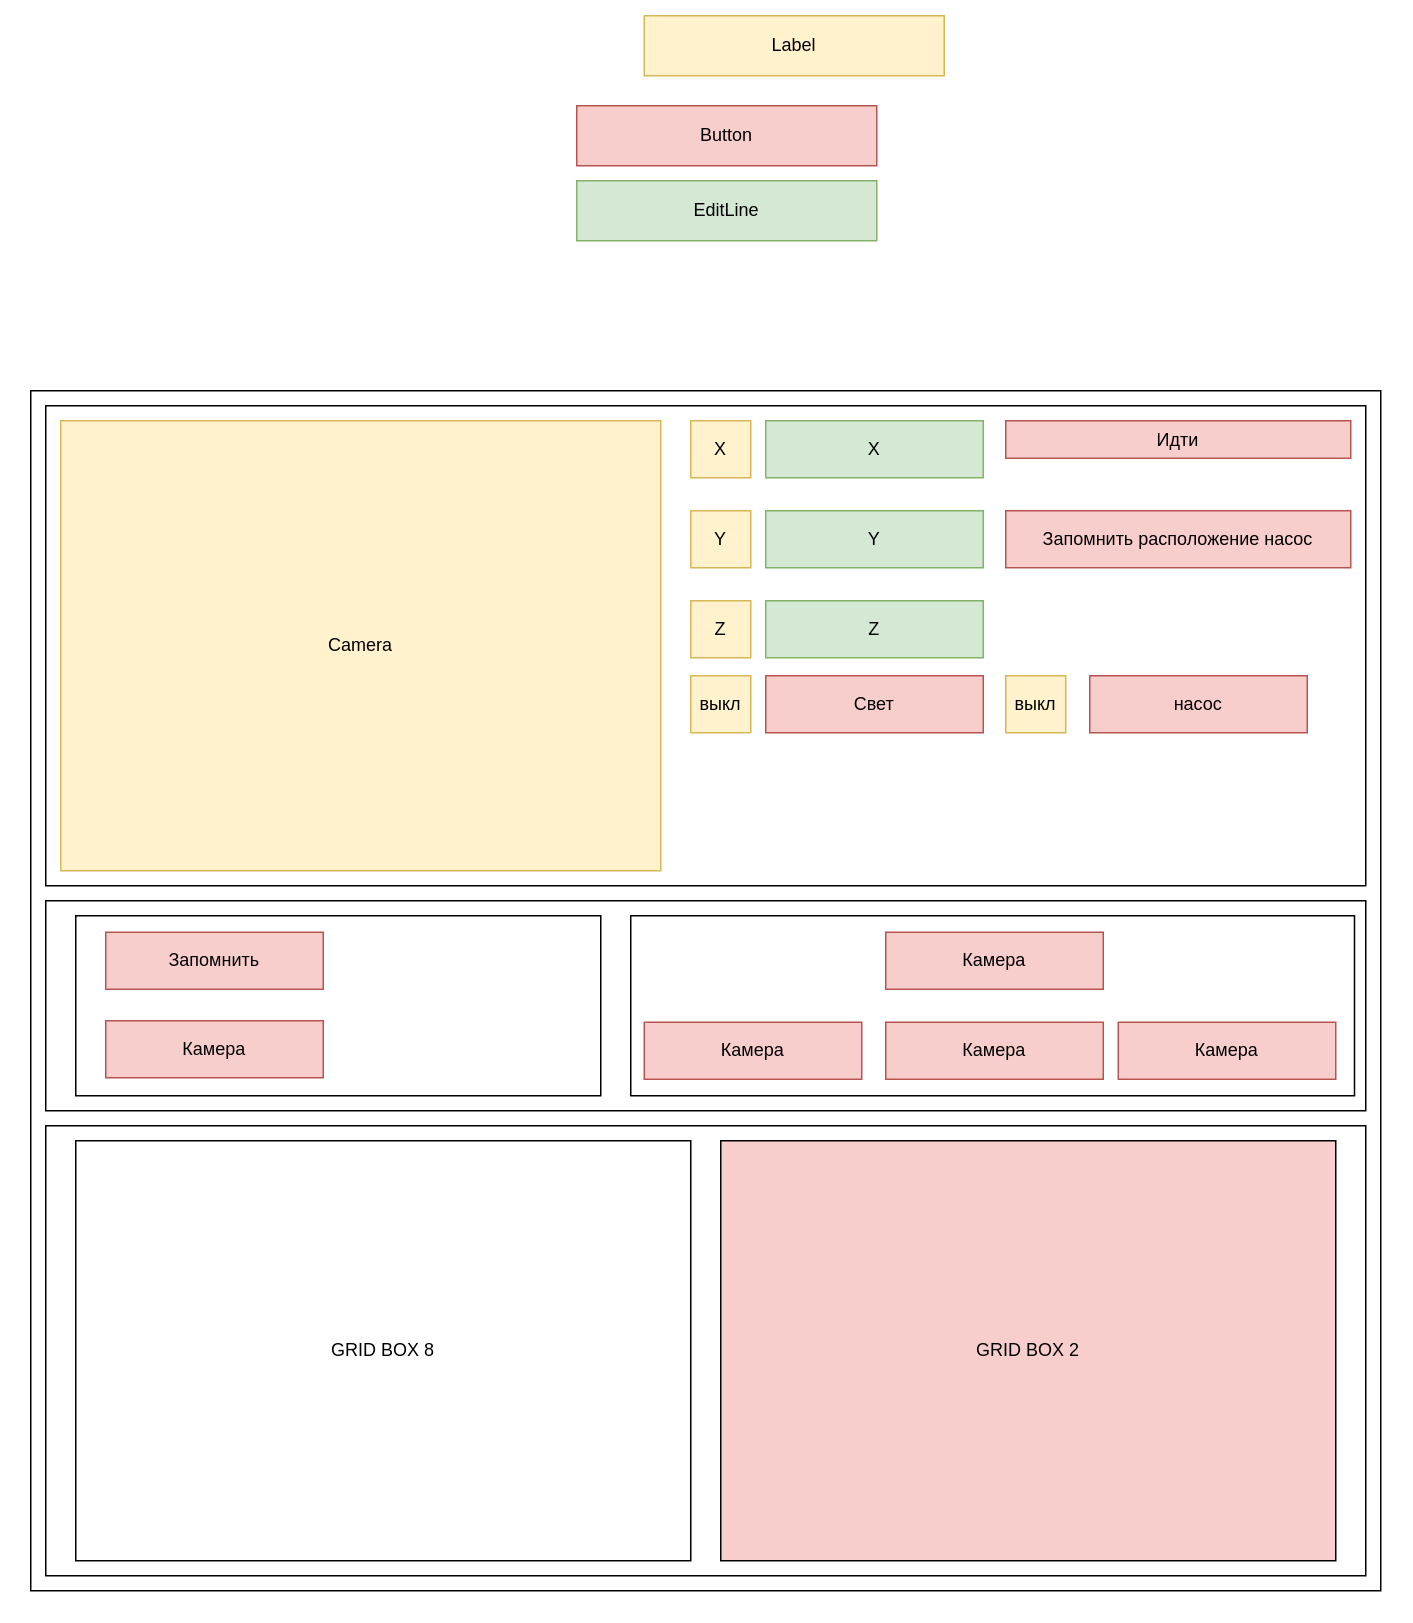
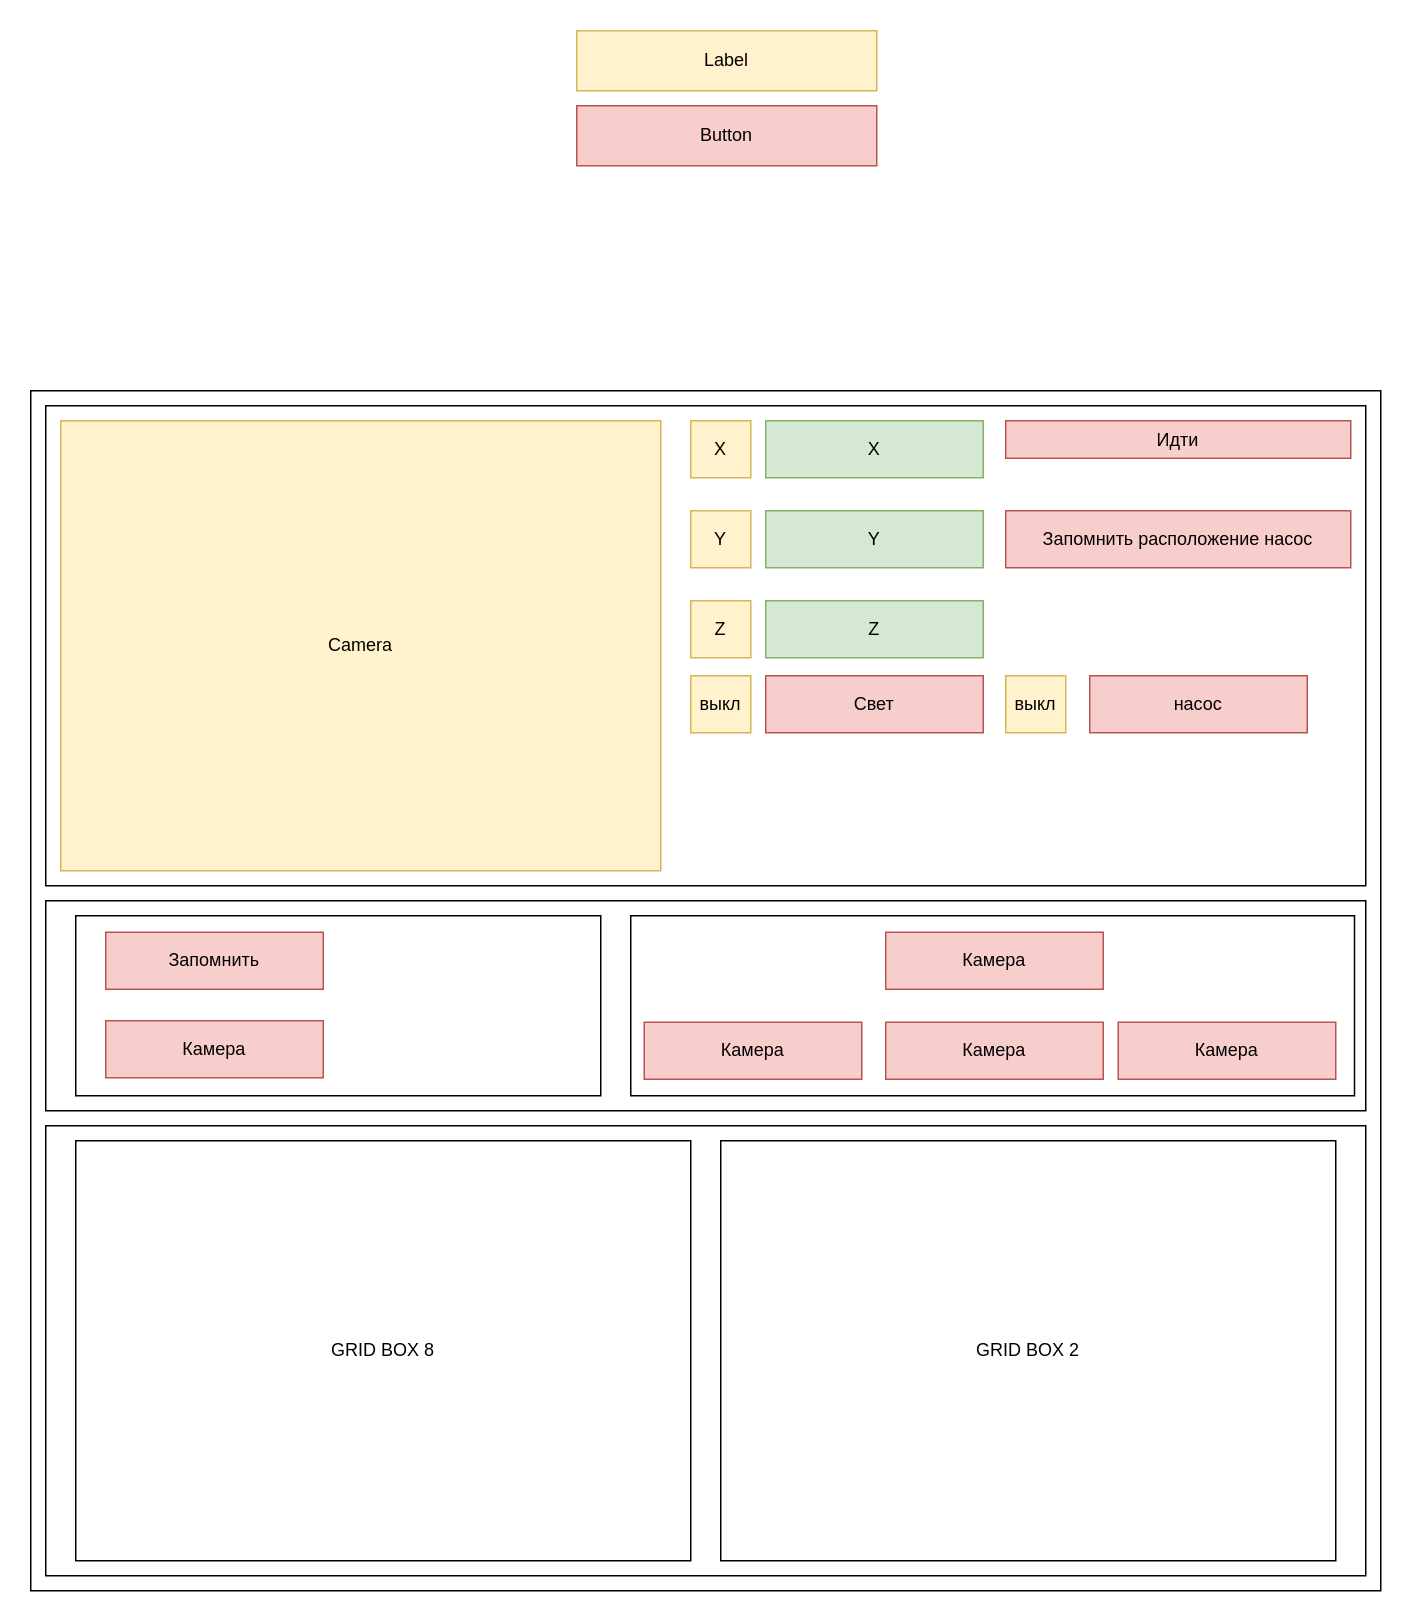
  <mxCell id="0" />
  <mxCell id="1" parent="0" />
  <mxCell id="2" value="" style="rounded=0;whiteSpace=wrap;html=1;" parent="1" vertex="1"><mxGeometry y="260" width="900" height="800" as="geometry" x="20" /></mxCell>
  <mxCell id="3" value="" style="rounded=0;whiteSpace=wrap;html=1;" parent="1" vertex="1"><mxGeometry x="30" y="270" width="880" height="320" as="geometry" /></mxCell>
  <mxCell id="4" value="Camera" style="rounded=0;whiteSpace=wrap;html=1;fillColor=#fff2cc;strokeColor=#d6b656;" parent="1" vertex="1"><mxGeometry x="40" y="280" width="400" height="300" as="geometry" /></mxCell>
  <mxCell id="5" value="X" style="rounded=0;whiteSpace=wrap;html=1;fillColor=#fff2cc;strokeColor=#d6b656;" parent="1" vertex="1"><mxGeometry x="460" y="280" width="40" height="38" as="geometry" /></mxCell>
  <mxCell id="6" value="Y" style="rounded=0;whiteSpace=wrap;html=1;fillColor=#fff2cc;strokeColor=#d6b656;" parent="1" vertex="1"><mxGeometry x="460" y="340" width="40" height="38" as="geometry" /></mxCell>
  <mxCell id="7" value="X" style="rounded=0;whiteSpace=wrap;html=1;fillColor=#d5e8d4;strokeColor=#82b366;" parent="1" vertex="1"><mxGeometry x="510" y="280" width="145" height="38" as="geometry" /></mxCell>
  <mxCell id="8" value="Y" style="rounded=0;whiteSpace=wrap;html=1;fillColor=#d5e8d4;strokeColor=#82b366;" parent="1" vertex="1"><mxGeometry x="510" y="340" width="145" height="38" as="geometry" /></mxCell>
  <mxCell id="9" value="Свет" style="rounded=0;whiteSpace=wrap;html=1;fillColor=#f8cecc;strokeColor=#b85450;" parent="1" vertex="1"><mxGeometry x="510" y="450" width="145" height="38" as="geometry" /></mxCell>
  <mxCell id="10" value="Z" style="rounded=0;whiteSpace=wrap;html=1;fillColor=#fff2cc;strokeColor=#d6b656;" parent="1" vertex="1"><mxGeometry x="460" y="400" width="40" height="38" as="geometry" /></mxCell>
  <mxCell id="11" value="Z" style="rounded=0;whiteSpace=wrap;html=1;fillColor=#d5e8d4;strokeColor=#82b366;" parent="1" vertex="1"><mxGeometry x="510" y="400" width="145" height="38" as="geometry" /></mxCell>
  <mxCell id="12" value="выкл" style="rounded=0;whiteSpace=wrap;html=1;fillColor=#fff2cc;strokeColor=#d6b656;" parent="1" vertex="1"><mxGeometry x="460" y="450" width="40" height="38" as="geometry" /></mxCell>
  <mxCell id="13" value="Идти" style="rounded=0;whiteSpace=wrap;html=1;fillColor=#f8cecc;strokeColor=#b85450;" parent="1" vertex="1"><mxGeometry x="670" y="280" width="230" height="25" as="geometry" /></mxCell>
- <mxCell id="14" value="Label" style="rounded=0;whiteSpace=wrap;html=1;fillColor=#fff2cc;strokeColor=#d6b656;" parent="1" vertex="1"><mxGeometry x="429" y="10" width="200" height="40" as="geometry" /></mxCell>
+ <mxCell id="14" value="Label" style="rounded=0;whiteSpace=wrap;html=1;fillColor=#fff2cc;strokeColor=#d6b656;" parent="1" vertex="1"><mxGeometry x="384" y="20" width="200" height="40" as="geometry" /></mxCell>
  <mxCell id="15" value="Button" style="rounded=0;whiteSpace=wrap;html=1;fillColor=#f8cecc;strokeColor=#b85450;" parent="1" vertex="1"><mxGeometry x="384" y="70" width="200" height="40" as="geometry" /></mxCell>
  <mxCell id="16" value="Запомнить расположение насос" style="rounded=0;whiteSpace=wrap;html=1;fillColor=#f8cecc;strokeColor=#b85450;" parent="1" vertex="1"><mxGeometry x="670" y="340" width="230" height="38" as="geometry" /></mxCell>
- <mxCell id="17" value="EditLine" style="rounded=0;whiteSpace=wrap;html=1;fillColor=#d5e8d4;strokeColor=#82b366;" parent="1" vertex="1"><mxGeometry x="384" y="120" width="200" height="40" as="geometry" /></mxCell>
  <mxCell id="18" value="" style="rounded=0;whiteSpace=wrap;html=1;" parent="1" vertex="1"><mxGeometry x="30" y="750" width="880" height="300" as="geometry" /></mxCell>
  <mxCell id="19" value="GRID BOX 8" style="rounded=0;whiteSpace=wrap;html=1;" parent="1" vertex="1"><mxGeometry x="50" y="760" width="410" height="280" as="geometry" /></mxCell>
- <mxCell id="20" value="GRID BOX 2" style="rounded=0;whiteSpace=wrap;html=1;fillColor=#f8cecc;" parent="1" vertex="1"><mxGeometry x="480" y="760" width="410" height="280" as="geometry" /></mxCell>
+ <mxCell id="20" value="GRID BOX 2" style="rounded=0;whiteSpace=wrap;html=1;" parent="1" vertex="1"><mxGeometry x="480" y="760" width="410" height="280" as="geometry" /></mxCell>
  <mxCell id="21" value="насос" style="rounded=0;whiteSpace=wrap;html=1;fillColor=#f8cecc;strokeColor=#b85450;" vertex="1" parent="1"><mxGeometry x="726" y="450" width="145" height="38" as="geometry" /></mxCell>
  <mxCell id="22" value="выкл" style="rounded=0;whiteSpace=wrap;html=1;fillColor=#fff2cc;strokeColor=#d6b656;" vertex="1" parent="1"><mxGeometry x="670" y="450" width="40" height="38" as="geometry" /></mxCell>
  <mxCell id="23" value="" style="rounded=0;whiteSpace=wrap;html=1;" vertex="1" parent="1"><mxGeometry x="30" y="600" width="880" height="140" as="geometry" /></mxCell>
  <mxCell id="24" value="" style="rounded=0;whiteSpace=wrap;html=1;" vertex="1" parent="1"><mxGeometry x="50" y="610" width="350" height="120" as="geometry" /></mxCell>
  <mxCell id="25" value="Запомнить" style="rounded=0;whiteSpace=wrap;html=1;fillColor=#f8cecc;strokeColor=#b85450;" vertex="1" parent="1"><mxGeometry x="70" y="621" width="145" height="38" as="geometry" /></mxCell>
  <mxCell id="26" value="Камера" style="rounded=0;whiteSpace=wrap;html=1;fillColor=#f8cecc;strokeColor=#b85450;" vertex="1" parent="1"><mxGeometry x="70" y="680" width="145" height="38" as="geometry" /></mxCell>
  <mxCell id="27" value="" style="rounded=0;whiteSpace=wrap;html=1;" vertex="1" parent="1"><mxGeometry x="420" y="610" width="482.5" height="120" as="geometry" /></mxCell>
  <mxCell id="28" value="Камера" style="rounded=0;whiteSpace=wrap;html=1;fillColor=#f8cecc;strokeColor=#b85450;" vertex="1" parent="1"><mxGeometry x="745" y="681" width="145" height="38" as="geometry" /></mxCell>
  <mxCell id="29" value="Камера" style="rounded=0;whiteSpace=wrap;html=1;fillColor=#f8cecc;strokeColor=#b85450;" vertex="1" parent="1"><mxGeometry x="590" y="681" width="145" height="38" as="geometry" /></mxCell>
  <mxCell id="30" value="Камера" style="rounded=0;whiteSpace=wrap;html=1;fillColor=#f8cecc;strokeColor=#b85450;" vertex="1" parent="1"><mxGeometry x="429" y="681" width="145" height="38" as="geometry" /></mxCell>
  <mxCell id="31" value="Камера" style="rounded=0;whiteSpace=wrap;html=1;fillColor=#f8cecc;strokeColor=#b85450;" vertex="1" parent="1"><mxGeometry x="590" y="621" width="145" height="38" as="geometry" /></mxCell>
